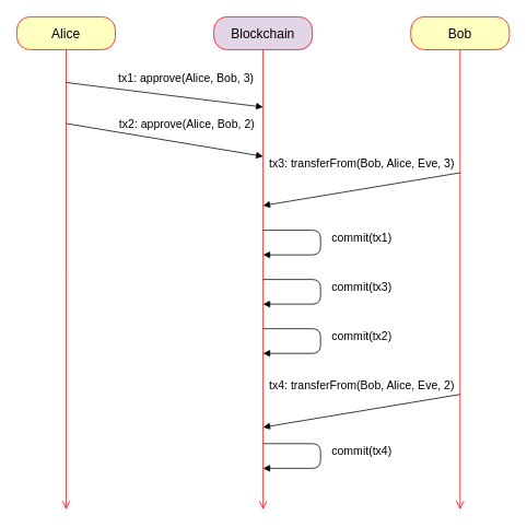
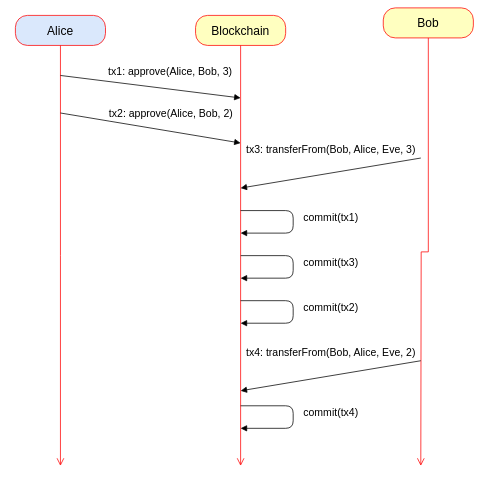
  <mxCell id="0" />
  <mxCell id="1" parent="0" />
- <mxCell id="2" value="Alice" style="rounded=1;whiteSpace=wrap;html=1;arcSize=40;fontColor=#000000;fillColor=#ffffc0;strokeColor=#ff0000;fontSize=16;" vertex="1" parent="1"><mxGeometry x="20" y="20" width="120" height="40" as="geometry" /></mxCell>
+ <mxCell id="2" value="Alice" style="rounded=1;whiteSpace=wrap;html=1;arcSize=40;fontColor=#000000;fillColor=#dae8fc;strokeColor=#ff0000;fontSize=16;" vertex="1" parent="1"><mxGeometry x="20" y="20" width="120" height="40" as="geometry" /></mxCell>
  <mxCell id="3" value="" style="edgeStyle=orthogonalEdgeStyle;html=1;verticalAlign=bottom;endArrow=open;endSize=8;strokeColor=#ff0000;rounded=0;" edge="1" source="2" parent="1"><mxGeometry relative="1" as="geometry"><mxPoint x="80" y="620" as="targetPoint" /></mxGeometry></mxCell>
- <mxCell id="4" value="Blockchain" style="rounded=1;whiteSpace=wrap;html=1;arcSize=40;fontColor=#000000;fillColor=#e1d5e7;strokeColor=#ff0000;fontSize=16;" vertex="1" parent="1"><mxGeometry x="260" y="20" width="120" height="40" as="geometry" /></mxCell>
+ <mxCell id="4" value="Blockchain" style="rounded=1;whiteSpace=wrap;html=1;arcSize=40;fontColor=#000000;fillColor=#ffffc0;strokeColor=#ff0000;fontSize=16;" vertex="1" parent="1"><mxGeometry x="260" y="20" width="120" height="40" as="geometry" /></mxCell>
  <mxCell id="5" value="" style="edgeStyle=orthogonalEdgeStyle;html=1;verticalAlign=bottom;endArrow=open;endSize=8;strokeColor=#ff0000;rounded=0;" edge="1" parent="1" source="4"><mxGeometry relative="1" as="geometry"><mxPoint x="320" y="620" as="targetPoint" /></mxGeometry></mxCell>
  <mxCell id="6" value="tx1: approve(Alice, Bob, 3)" style="html=1;verticalAlign=bottom;endArrow=block;rounded=0;fontSize=14;" edge="1" parent="1"><mxGeometry x="0.207" y="12" width="80" relative="1" as="geometry"><mxPoint x="80" y="100" as="sourcePoint" /><mxPoint x="320" y="130" as="targetPoint" /><mxPoint as="offset" /></mxGeometry></mxCell>
- <mxCell id="7" value="Bob" style="rounded=1;whiteSpace=wrap;html=1;arcSize=40;fontColor=#000000;fillColor=#ffffc0;strokeColor=#ff0000;fontSize=16;" vertex="1" parent="1"><mxGeometry x="500" y="20" width="120" height="40" as="geometry" /></mxCell>
+ <mxCell id="7" value="Bob" style="rounded=1;whiteSpace=wrap;html=1;arcSize=40;fontColor=#000000;fillColor=#ffffc0;strokeColor=#ff0000;fontSize=16;" vertex="1" parent="1"><mxGeometry x="510" y="10" width="120" height="40" as="geometry" /></mxCell>
  <mxCell id="8" value="" style="edgeStyle=orthogonalEdgeStyle;html=1;verticalAlign=bottom;endArrow=open;endSize=8;strokeColor=#ff0000;rounded=0;" edge="1" parent="1" source="7"><mxGeometry relative="1" as="geometry"><mxPoint x="560" y="620" as="targetPoint" /></mxGeometry></mxCell>
  <mxCell id="9" value="tx2: approve(Alice, Bob, 2)" style="html=1;verticalAlign=bottom;endArrow=block;rounded=0;fontSize=14;" edge="1" parent="1"><mxGeometry x="0.207" y="12" width="80" relative="1" as="geometry"><mxPoint x="80" y="150" as="sourcePoint" /><mxPoint x="320" y="190" as="targetPoint" /><mxPoint as="offset" /></mxGeometry></mxCell>
  <mxCell id="10" value="tx3: transferFrom(Bob, Alice, Eve, 3)" style="html=1;verticalAlign=bottom;endArrow=block;rounded=0;fontSize=14;" edge="1" parent="1"><mxGeometry x="-0.027" y="-20" width="80" relative="1" as="geometry"><mxPoint x="560" y="210" as="sourcePoint" /><mxPoint x="320" y="250" as="targetPoint" /><mxPoint as="offset" /></mxGeometry></mxCell>
  <mxCell id="11" value="commit(tx1)" style="html=1;verticalAlign=bottom;endArrow=block;fontSize=14;rounded=1;" edge="1" parent="1"><mxGeometry x="0.059" y="50" width="80" relative="1" as="geometry"><mxPoint x="320" y="280" as="sourcePoint" /><mxPoint x="320" y="310" as="targetPoint" /><mxPoint as="offset" /><Array as="points"><mxPoint x="390" y="280" /><mxPoint x="390" y="310" /></Array></mxGeometry></mxCell>
  <mxCell id="12" value="commit(tx3)" style="html=1;verticalAlign=bottom;endArrow=block;fontSize=14;rounded=1;" edge="1" parent="1"><mxGeometry x="0.059" y="50" width="80" relative="1" as="geometry"><mxPoint x="320" y="340" as="sourcePoint" /><mxPoint x="320" y="370" as="targetPoint" /><mxPoint as="offset" /><Array as="points"><mxPoint x="390" y="340" /><mxPoint x="390" y="370" /></Array></mxGeometry></mxCell>
  <mxCell id="13" value="commit(tx2)" style="html=1;verticalAlign=bottom;endArrow=block;fontSize=14;rounded=1;" edge="1" parent="1"><mxGeometry x="0.059" y="50" width="80" relative="1" as="geometry"><mxPoint x="320" y="400" as="sourcePoint" /><mxPoint x="320" y="430" as="targetPoint" /><mxPoint as="offset" /><Array as="points"><mxPoint x="390" y="400" /><mxPoint x="390" y="430" /></Array></mxGeometry></mxCell>
  <mxCell id="14" value="tx4: transferFrom(Bob, Alice, Eve, 2)" style="html=1;verticalAlign=bottom;endArrow=block;rounded=0;fontSize=14;" edge="1" parent="1"><mxGeometry x="-0.027" y="-20" width="80" relative="1" as="geometry"><mxPoint x="560" y="480" as="sourcePoint" /><mxPoint x="320" y="520" as="targetPoint" /><mxPoint as="offset" /></mxGeometry></mxCell>
  <mxCell id="15" value="commit(tx4)" style="html=1;verticalAlign=bottom;endArrow=block;fontSize=14;rounded=1;" edge="1" parent="1"><mxGeometry x="0.059" y="50" width="80" relative="1" as="geometry"><mxPoint x="320" y="540" as="sourcePoint" /><mxPoint x="320" y="570" as="targetPoint" /><mxPoint as="offset" /><Array as="points"><mxPoint x="390" y="540" /><mxPoint x="390" y="570" /></Array></mxGeometry></mxCell>
